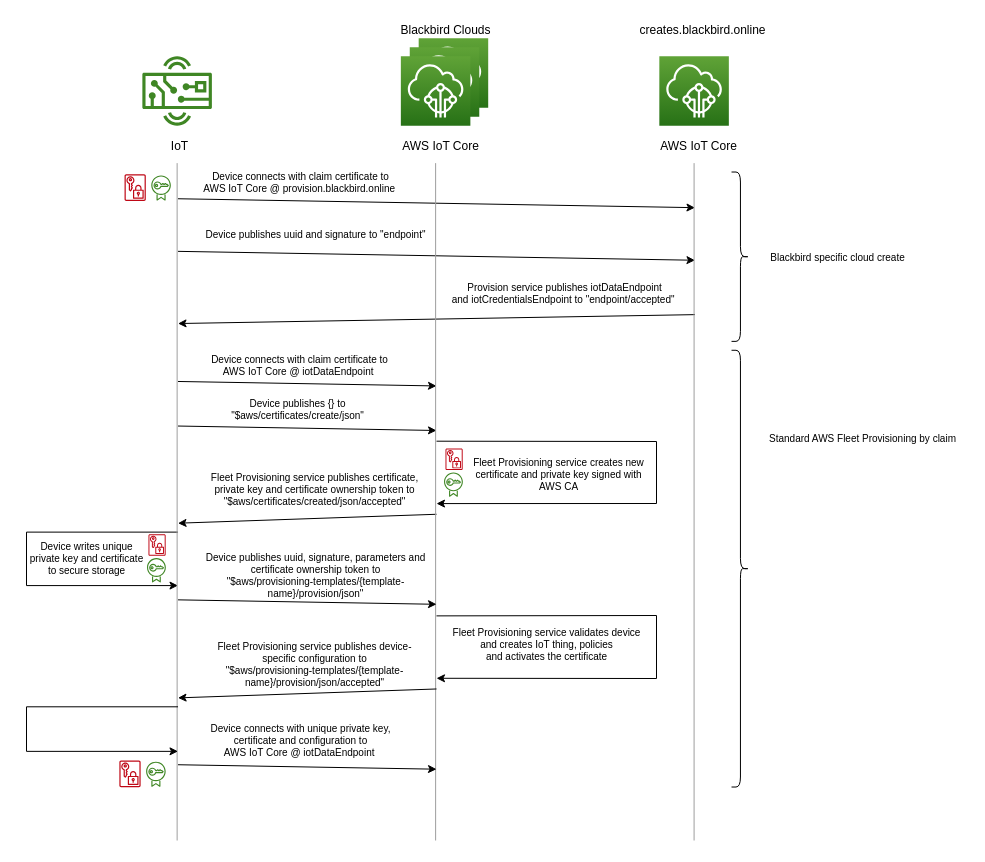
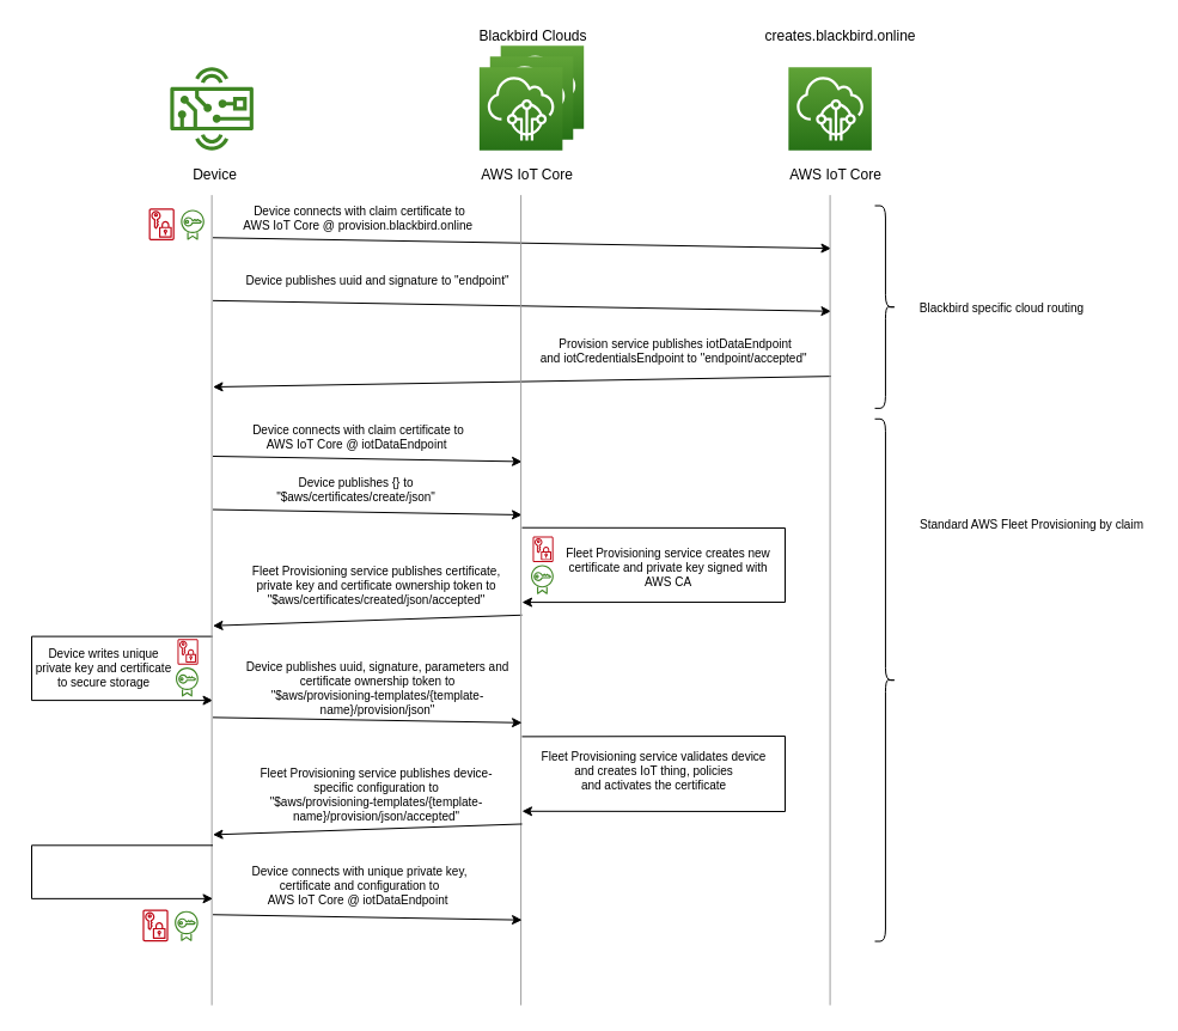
  <mxCell id="0" />
  <mxCell id="1" parent="0" />
  <mxCell id="2" value="" style="sketch=0;points=[[0,0,0],[0.25,0,0],[0.5,0,0],[0.75,0,0],[1,0,0],[0,1,0],[0.25,1,0],[0.5,1,0],[0.75,1,0],[1,1,0],[0,0.25,0],[0,0.5,0],[0,0.75,0],[1,0.25,0],[1,0.5,0],[1,0.75,0]];outlineConnect=0;fontColor=#232F3E;gradientColor=#60A337;gradientDirection=north;fillColor=#277116;strokeColor=#ffffff;dashed=0;verticalLabelPosition=bottom;verticalAlign=top;align=center;html=1;fontSize=12;fontStyle=0;aspect=fixed;shape=mxgraph.aws4.resourceIcon;resIcon=mxgraph.aws4.iot_core;" parent="1" vertex="1"><mxGeometry x="418.175" y="37.826" width="69.522" height="69.522" as="geometry" /></mxCell>
  <mxCell id="3" value="" style="sketch=0;points=[[0,0,0],[0.25,0,0],[0.5,0,0],[0.75,0,0],[1,0,0],[0,1,0],[0.25,1,0],[0.5,1,0],[0.75,1,0],[1,1,0],[0,0.25,0],[0,0.5,0],[0,0.75,0],[1,0.25,0],[1,0.5,0],[1,0.75,0]];outlineConnect=0;fontColor=#232F3E;gradientColor=#60A337;gradientDirection=north;fillColor=#277116;strokeColor=#ffffff;dashed=0;verticalLabelPosition=bottom;verticalAlign=top;align=center;html=1;fontSize=12;fontStyle=0;aspect=fixed;shape=mxgraph.aws4.resourceIcon;resIcon=mxgraph.aws4.iot_core;" parent="1" vertex="1"><mxGeometry x="409.262" y="46.739" width="69.522" height="69.522" as="geometry" /></mxCell>
  <mxCell id="4" value="" style="endArrow=classic;html=1;rounded=0;" parent="1" edge="1"><mxGeometry width="50" height="50" relative="1" as="geometry"><mxPoint x="177.522" y="250.848" as="sourcePoint" /><mxPoint x="694.48" y="259.761" as="targetPoint" /></mxGeometry></mxCell>
  <mxCell id="5" value="" style="group" parent="1" vertex="1" connectable="0"><mxGeometry x="177.522" y="167.065" width="516.958" height="40.109" as="geometry" /></mxCell>
  <mxCell id="6" value="" style="endArrow=classic;html=1;" parent="5" edge="1"><mxGeometry width="50" height="50" relative="1" as="geometry"><mxPoint y="31.196" as="sourcePoint" /><mxPoint x="516.958" y="40.109" as="targetPoint" /></mxGeometry></mxCell>
  <mxCell id="7" value="Device connects with claim certificate to &lt;br style=&quot;font-size: 10px;&quot;&gt;AWS IoT Core @ provision.blackbird.online&amp;nbsp;" style="text;html=1;align=center;verticalAlign=middle;resizable=0;points=[];autosize=1;strokeColor=none;fillColor=none;fontSize=10;" parent="5" vertex="1"><mxGeometry x="17.826" width="210" height="30" as="geometry" /></mxCell>
  <mxCell id="8" value="Device publishes uuid and signature to &quot;endpoint&quot;" style="text;html=1;align=center;verticalAlign=middle;resizable=0;points=[];autosize=1;strokeColor=none;fillColor=none;fontSize=10;" parent="1" vertex="1"><mxGeometry x="195.348" y="224.109" width="240" height="20" as="geometry" /></mxCell>
  <mxCell id="9" value="" style="endArrow=classic;html=1;fontSize=11;rounded=0;" parent="1" edge="1"><mxGeometry width="50" height="50" relative="1" as="geometry"><mxPoint x="694.48" y="314.13" as="sourcePoint" /><mxPoint x="177.522" y="323.043" as="targetPoint" /></mxGeometry></mxCell>
  <mxCell id="10" value="Provision service publishes iotDataEndpoint &lt;br&gt;and iotCredentialsEndpoint to &quot;endpoint/accepted&quot;&amp;nbsp;" style="text;html=1;align=center;verticalAlign=middle;resizable=0;points=[];autosize=1;strokeColor=none;fillColor=none;fontSize=10;" parent="1" vertex="1"><mxGeometry x="443.523" y="278.478" width="240" height="30" as="geometry" /></mxCell>
  <mxCell id="11" value="" style="endArrow=classic;html=1;rounded=0;" parent="1" edge="1"><mxGeometry width="50" height="50" relative="1" as="geometry"><mxPoint x="177.522" y="380.978" as="sourcePoint" /><mxPoint x="436.001" y="385.435" as="targetPoint" /></mxGeometry></mxCell>
  <mxCell id="12" value="Device connects with claim certificate to &lt;br style=&quot;font-size: 10px&quot;&gt;AWS IoT Core @ iotDataEndpoint&amp;nbsp;" style="text;html=1;align=center;verticalAlign=middle;resizable=0;points=[];autosize=1;strokeColor=none;fillColor=none;fontSize=10;" parent="1" vertex="1"><mxGeometry x="204.261" y="349.783" width="190" height="30" as="geometry" /></mxCell>
  <mxCell id="13" value="" style="endArrow=classic;html=1;rounded=0;" parent="1" edge="1"><mxGeometry width="50" height="50" relative="1" as="geometry"><mxPoint x="177.522" y="425.543" as="sourcePoint" /><mxPoint x="436.001" y="430" as="targetPoint" /></mxGeometry></mxCell>
  <mxCell id="14" value="Device publishes {} to&lt;br&gt;&quot;$aws/certificates/create/json&quot;" style="text;html=1;align=center;verticalAlign=middle;resizable=0;points=[];autosize=1;strokeColor=none;fillColor=none;fontSize=10;" parent="1" vertex="1"><mxGeometry x="222.087" y="394.348" width="150" height="30" as="geometry" /></mxCell>
  <mxCell id="15" value="" style="endArrow=classic;html=1;fontSize=11;rounded=0;" parent="1" edge="1"><mxGeometry width="50" height="50" relative="1" as="geometry"><mxPoint x="436.001" y="440.696" as="sourcePoint" /><mxPoint x="436.001" y="503.087" as="targetPoint" /><Array as="points"><mxPoint x="656" y="441" /><mxPoint x="656" y="503" /></Array></mxGeometry></mxCell>
  <mxCell id="16" value="Fleet Provisioning service creates new &lt;br&gt;certificate and private key signed with &lt;br&gt;AWS CA" style="text;html=1;align=center;verticalAlign=middle;resizable=0;points=[];autosize=1;strokeColor=none;fillColor=none;fontSize=10;" parent="1" vertex="1"><mxGeometry x="463.48" y="453.559" width="190" height="40" as="geometry" /></mxCell>
  <mxCell id="17" value="" style="endArrow=classic;html=1;rounded=0;fontSize=11;" parent="1" edge="1"><mxGeometry width="50" height="50" relative="1" as="geometry"><mxPoint x="436.001" y="513.783" as="sourcePoint" /><mxPoint x="177.522" y="522.696" as="targetPoint" /></mxGeometry></mxCell>
  <mxCell id="18" value="Fleet Provisioning service publishes certificate,&lt;br&gt;private key and certificate ownership token to&lt;br&gt;&quot;$aws/certificates/created/json/accepted&quot;" style="text;html=1;align=center;verticalAlign=middle;resizable=0;points=[];autosize=1;strokeColor=none;fillColor=none;fontSize=10;" parent="1" vertex="1"><mxGeometry x="204.261" y="469.217" width="220" height="40" as="geometry" /></mxCell>
  <mxCell id="19" value="" style="endArrow=classic;html=1;rounded=0;fontSize=11;" parent="1" edge="1"><mxGeometry width="50" height="50" relative="1" as="geometry"><mxPoint x="177.522" y="531.609" as="sourcePoint" /><mxPoint x="177.522" y="585.087" as="targetPoint" /><Array as="points"><mxPoint x="26" y="531.609" /><mxPoint x="26" y="585.087" /></Array></mxGeometry></mxCell>
  <mxCell id="20" value="Device writes unique&lt;br&gt;private key and certificate&lt;br&gt;to secure storage" style="text;html=1;align=center;verticalAlign=middle;resizable=0;points=[];autosize=1;strokeColor=none;fillColor=none;fontSize=10;" parent="1" vertex="1"><mxGeometry x="20.783" y="538.352" width="130" height="40" as="geometry" /></mxCell>
  <mxCell id="21" value="" style="shape=curlyBracket;whiteSpace=wrap;html=1;rounded=1;flipH=1;fontSize=10;" parent="1" vertex="1"><mxGeometry x="731.023" y="171.522" width="17.826" height="169.348" as="geometry" /></mxCell>
- <mxCell id="22" value="Blackbird specific cloud create" style="text;html=1;align=center;verticalAlign=middle;resizable=0;points=[];autosize=1;strokeColor=none;fillColor=none;fontSize=10;" parent="1" vertex="1"><mxGeometry x="762.219" y="247.283" width="150" height="20" as="geometry" /></mxCell>
+ <mxCell id="22" value="Blackbird specific cloud routing" style="text;html=1;align=center;verticalAlign=middle;resizable=0;points=[];autosize=1;strokeColor=none;fillColor=none;fontSize=10;" parent="1" vertex="1"><mxGeometry x="762.219" y="247.283" width="150" height="20" as="geometry" /></mxCell>
  <mxCell id="23" value="" style="shape=curlyBracket;whiteSpace=wrap;html=1;rounded=1;flipH=1;fontSize=10;" parent="1" vertex="1"><mxGeometry x="731.023" y="349.783" width="17.826" height="436.739" as="geometry" /></mxCell>
  <mxCell id="24" value="Standard AWS Fleet Provisioning by claim&lt;br&gt;" style="text;html=1;align=center;verticalAlign=middle;resizable=0;points=[];autosize=1;strokeColor=none;fillColor=none;fontSize=10;" parent="1" vertex="1"><mxGeometry x="762.219" y="428.348" width="200" height="20" as="geometry" /></mxCell>
  <mxCell id="25" value="" style="sketch=0;outlineConnect=0;fontColor=#232F3E;gradientColor=none;fillColor=#3F8624;strokeColor=none;dashed=0;verticalLabelPosition=bottom;verticalAlign=top;align=center;html=1;fontSize=12;fontStyle=0;aspect=fixed;pointerEvents=1;shape=mxgraph.aws4.hardware_board;" parent="1" vertex="1"><mxGeometry x="141.87" y="55.652" width="69.522" height="69.522" as="geometry" /></mxCell>
  <mxCell id="26" value="" style="endArrow=none;html=1;strokeColor=#9E9E9E;" parent="1" edge="1"><mxGeometry width="50" height="50" relative="1" as="geometry"><mxPoint x="176.631" y="840" as="sourcePoint" /><mxPoint x="176.631" y="162.609" as="targetPoint" /></mxGeometry></mxCell>
- <mxCell id="27" value="IoT" style="text;html=1;align=center;verticalAlign=middle;resizable=0;points=[];autosize=1;strokeColor=none;fillColor=none;" parent="1" vertex="1"><mxGeometry x="154.348" y="135.87" width="50" height="20" as="geometry" /></mxCell>
+ <mxCell id="27" value="Device" style="text;html=1;align=center;verticalAlign=middle;resizable=0;points=[];autosize=1;strokeColor=none;fillColor=none;" parent="1" vertex="1"><mxGeometry x="154.348" y="135.87" width="50" height="20" as="geometry" /></mxCell>
  <mxCell id="28" value="Blackbird Clouds" style="text;html=1;align=center;verticalAlign=middle;resizable=0;points=[];autosize=1;strokeColor=none;fillColor=none;" parent="1" vertex="1"><mxGeometry x="389.653" width="110" height="20" as="geometry" y="20" /></mxCell>
  <mxCell id="29" value="" style="sketch=0;points=[[0,0,0],[0.25,0,0],[0.5,0,0],[0.75,0,0],[1,0,0],[0,1,0],[0.25,1,0],[0.5,1,0],[0.75,1,0],[1,1,0],[0,0.25,0],[0,0.5,0],[0,0.75,0],[1,0.25,0],[1,0.5,0],[1,0.75,0]];outlineConnect=0;fontColor=#232F3E;gradientColor=#60A337;gradientDirection=north;fillColor=#277116;strokeColor=#ffffff;dashed=0;verticalLabelPosition=bottom;verticalAlign=top;align=center;html=1;fontSize=12;fontStyle=0;aspect=fixed;shape=mxgraph.aws4.resourceIcon;resIcon=mxgraph.aws4.iot_core;" parent="1" vertex="1"><mxGeometry x="400.349" y="55.652" width="69.522" height="69.522" as="geometry" /></mxCell>
  <mxCell id="30" value="" style="endArrow=none;html=1;strokeColor=#9E9E9E;" parent="1" edge="1"><mxGeometry width="50" height="50" relative="1" as="geometry"><mxPoint x="435.109" y="840" as="sourcePoint" /><mxPoint x="435.109" y="162.609" as="targetPoint" /></mxGeometry></mxCell>
  <mxCell id="31" value="AWS IoT Core" style="text;html=1;align=center;verticalAlign=middle;resizable=0;points=[];autosize=1;strokeColor=none;fillColor=none;" parent="1" vertex="1"><mxGeometry x="395.001" y="135.87" width="90" height="20" as="geometry" /></mxCell>
  <mxCell id="32" value="" style="sketch=0;points=[[0,0,0],[0.25,0,0],[0.5,0,0],[0.75,0,0],[1,0,0],[0,1,0],[0.25,1,0],[0.5,1,0],[0.75,1,0],[1,1,0],[0,0.25,0],[0,0.5,0],[0,0.75,0],[1,0.25,0],[1,0.5,0],[1,0.75,0]];outlineConnect=0;fontColor=#232F3E;gradientColor=#60A337;gradientDirection=north;fillColor=#277116;strokeColor=#ffffff;dashed=0;verticalLabelPosition=bottom;verticalAlign=top;align=center;html=1;fontSize=12;fontStyle=0;aspect=fixed;shape=mxgraph.aws4.resourceIcon;resIcon=mxgraph.aws4.iot_core;" parent="1" vertex="1"><mxGeometry x="658.827" y="55.652" width="69.522" height="69.522" as="geometry" /></mxCell>
  <mxCell id="33" value="creates.blackbird.online" style="text;html=1;align=center;verticalAlign=middle;resizable=0;points=[];autosize=1;strokeColor=none;fillColor=none;" parent="1" vertex="1"><mxGeometry x="626.74" width="150" height="20" as="geometry" y="20" /></mxCell>
  <mxCell id="34" value="" style="endArrow=none;html=1;strokeColor=#9E9E9E;" parent="1" edge="1"><mxGeometry width="50" height="50" relative="1" as="geometry"><mxPoint x="693.588" y="840" as="sourcePoint" /><mxPoint x="693.588" y="162.609" as="targetPoint" /></mxGeometry></mxCell>
  <mxCell id="35" value="AWS IoT Core" style="text;html=1;align=center;verticalAlign=middle;resizable=0;points=[];autosize=1;strokeColor=none;fillColor=none;" parent="1" vertex="1"><mxGeometry x="653.479" y="135.87" width="90" height="20" as="geometry" /></mxCell>
  <mxCell id="36" value="" style="endArrow=classic;html=1;rounded=0;" parent="1" edge="1"><mxGeometry width="50" height="50" relative="1" as="geometry"><mxPoint x="177.522" y="599.348" as="sourcePoint" /><mxPoint x="436.001" y="603.804" as="targetPoint" /></mxGeometry></mxCell>
  <mxCell id="37" value="Device publishes uuid, signature, parameters and &lt;br&gt;certificate ownership token to &lt;br&gt;&quot;$aws/provisioning-templates/{template-&lt;br&gt;name}/provision/json&quot;" style="text;html=1;align=center;verticalAlign=middle;resizable=0;points=[];autosize=1;strokeColor=none;fillColor=none;fontSize=10;" parent="1" vertex="1"><mxGeometry x="195.348" y="550.326" width="240" height="50" as="geometry" /></mxCell>
  <mxCell id="38" value="" style="endArrow=classic;html=1;fontSize=11;rounded=0;" parent="1" edge="1"><mxGeometry width="50" height="50" relative="1" as="geometry"><mxPoint x="436.001" y="615.391" as="sourcePoint" /><mxPoint x="436.001" y="677.783" as="targetPoint" /><Array as="points"><mxPoint x="656" y="615" /><mxPoint x="656" y="678" /></Array></mxGeometry></mxCell>
  <mxCell id="39" value="Fleet Provisioning service validates device&lt;br&gt;and creates IoT thing, policies &lt;br&gt;and activates the certificate" style="text;html=1;align=center;verticalAlign=middle;resizable=0;points=[];autosize=1;strokeColor=none;fillColor=none;fontSize=10;" parent="1" vertex="1"><mxGeometry x="446.003" y="624.304" width="200" height="40" as="geometry" /></mxCell>
  <mxCell id="40" value="" style="endArrow=classic;html=1;rounded=0;fontSize=11;" parent="1" edge="1"><mxGeometry width="50" height="50" relative="1" as="geometry"><mxPoint x="177.522" y="706.304" as="sourcePoint" /><mxPoint x="177.522" y="750.87" as="targetPoint" /><Array as="points"><mxPoint x="26" y="706.304" /><mxPoint x="26" y="750.87" /></Array></mxGeometry></mxCell>
  <mxCell id="41" value="" style="endArrow=classic;html=1;rounded=0;fontSize=11;" parent="1" edge="1"><mxGeometry width="50" height="50" relative="1" as="geometry"><mxPoint x="436.001" y="688.478" as="sourcePoint" /><mxPoint x="177.522" y="697.391" as="targetPoint" /></mxGeometry></mxCell>
  <mxCell id="42" value="Fleet Provisioning service publishes device-&lt;br&gt;specific configuration to&lt;br&gt;&quot;$aws/provisioning-templates/{template-&lt;br&gt;name}/provision/json/accepted&quot;" style="text;html=1;align=center;verticalAlign=middle;resizable=0;points=[];autosize=1;strokeColor=none;fillColor=none;fontSize=10;" parent="1" vertex="1"><mxGeometry x="208.718" y="639.457" width="210" height="50" as="geometry" /></mxCell>
  <mxCell id="43" value="" style="endArrow=classic;html=1;rounded=0;" parent="1" edge="1"><mxGeometry width="50" height="50" relative="1" as="geometry"><mxPoint x="177.522" y="764.239" as="sourcePoint" /><mxPoint x="436.001" y="768.696" as="targetPoint" /></mxGeometry></mxCell>
  <mxCell id="44" value="Device connects with unique private key, &lt;br&gt;certificate and configuration to &lt;br style=&quot;font-size: 10px&quot;&gt;AWS IoT Core @ iotDataEndpoint&amp;nbsp;" style="text;html=1;align=center;verticalAlign=middle;resizable=0;points=[];autosize=1;strokeColor=none;fillColor=none;fontSize=10;" parent="1" vertex="1"><mxGeometry x="200.345" y="719.997" width="200" height="40" as="geometry" /></mxCell>
  <mxCell id="45" value="" style="sketch=0;outlineConnect=0;fontColor=#232F3E;gradientColor=none;fillColor=#3F8624;strokeColor=none;dashed=0;verticalLabelPosition=bottom;verticalAlign=top;align=center;html=1;fontSize=12;fontStyle=0;aspect=fixed;pointerEvents=1;shape=mxgraph.aws4.certificate_manager;" parent="1" vertex="1"><mxGeometry x="150.783" y="174.641" width="19.555" height="25.848" as="geometry" /></mxCell>
  <mxCell id="46" value="" style="sketch=0;outlineConnect=0;fontColor=#232F3E;gradientColor=none;fillColor=#BF0816;strokeColor=none;dashed=0;verticalLabelPosition=bottom;verticalAlign=top;align=center;html=1;fontSize=12;fontStyle=0;aspect=fixed;pointerEvents=1;shape=mxgraph.aws4.data_encryption_key;" parent="1" vertex="1"><mxGeometry x="124.044" y="173.75" width="21.258" height="26.739" as="geometry" /></mxCell>
  <mxCell id="47" value="" style="sketch=0;outlineConnect=0;fontColor=#232F3E;gradientColor=none;fillColor=#3F8624;strokeColor=none;dashed=0;verticalLabelPosition=bottom;verticalAlign=top;align=center;html=1;fontSize=12;fontStyle=0;aspect=fixed;pointerEvents=1;shape=mxgraph.aws4.certificate_manager;" parent="1" vertex="1"><mxGeometry x="146.5" y="557.35" width="18.84" height="24.91" as="geometry" /></mxCell>
  <mxCell id="48" value="" style="sketch=0;outlineConnect=0;fontColor=#232F3E;gradientColor=none;fillColor=#BF0816;strokeColor=none;dashed=0;verticalLabelPosition=bottom;verticalAlign=top;align=center;html=1;fontSize=12;fontStyle=0;aspect=fixed;pointerEvents=1;shape=mxgraph.aws4.data_encryption_key;" parent="1" vertex="1"><mxGeometry x="147.96" y="533.7" width="17.21" height="21.65" as="geometry" /></mxCell>
  <mxCell id="49" value="" style="sketch=0;outlineConnect=0;fontColor=#232F3E;gradientColor=none;fillColor=#3F8624;strokeColor=none;dashed=0;verticalLabelPosition=bottom;verticalAlign=top;align=center;html=1;fontSize=12;fontStyle=0;aspect=fixed;pointerEvents=1;shape=mxgraph.aws4.certificate_manager;" parent="1" vertex="1"><mxGeometry x="443.52" y="471.65" width="18.84" height="24.91" as="geometry" /></mxCell>
  <mxCell id="50" value="" style="sketch=0;outlineConnect=0;fontColor=#232F3E;gradientColor=none;fillColor=#BF0816;strokeColor=none;dashed=0;verticalLabelPosition=bottom;verticalAlign=top;align=center;html=1;fontSize=12;fontStyle=0;aspect=fixed;pointerEvents=1;shape=mxgraph.aws4.data_encryption_key;" parent="1" vertex="1"><mxGeometry x="444.98" y="448" width="17.21" height="21.65" as="geometry" /></mxCell>
  <mxCell id="51" value="" style="sketch=0;outlineConnect=0;fontColor=#232F3E;gradientColor=none;fillColor=#3F8624;strokeColor=none;dashed=0;verticalLabelPosition=bottom;verticalAlign=top;align=center;html=1;fontSize=12;fontStyle=0;aspect=fixed;pointerEvents=1;shape=mxgraph.aws4.certificate_manager;" parent="1" vertex="1"><mxGeometry x="145.613" y="760.891" width="19.555" height="25.848" as="geometry" /></mxCell>
  <mxCell id="52" value="" style="sketch=0;outlineConnect=0;fontColor=#232F3E;gradientColor=none;fillColor=#BF0816;strokeColor=none;dashed=0;verticalLabelPosition=bottom;verticalAlign=top;align=center;html=1;fontSize=12;fontStyle=0;aspect=fixed;pointerEvents=1;shape=mxgraph.aws4.data_encryption_key;" parent="1" vertex="1"><mxGeometry x="118.874" y="760" width="21.258" height="26.739" as="geometry" /></mxCell>
